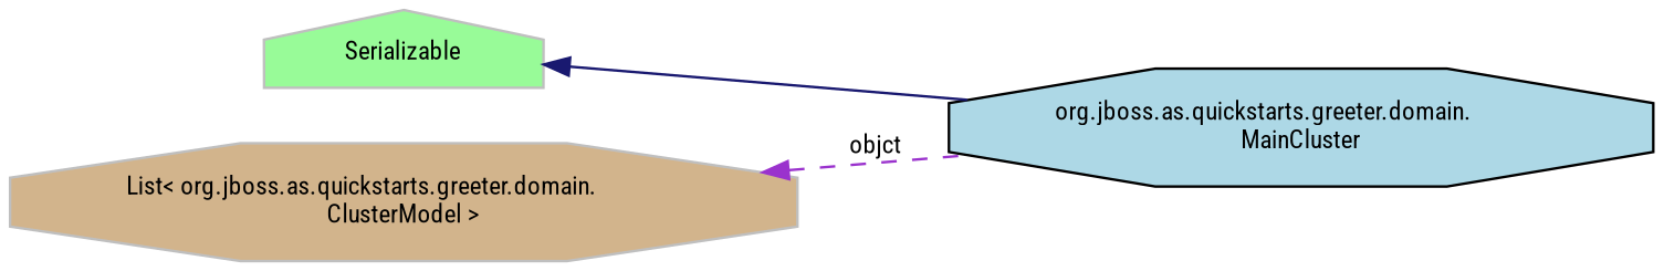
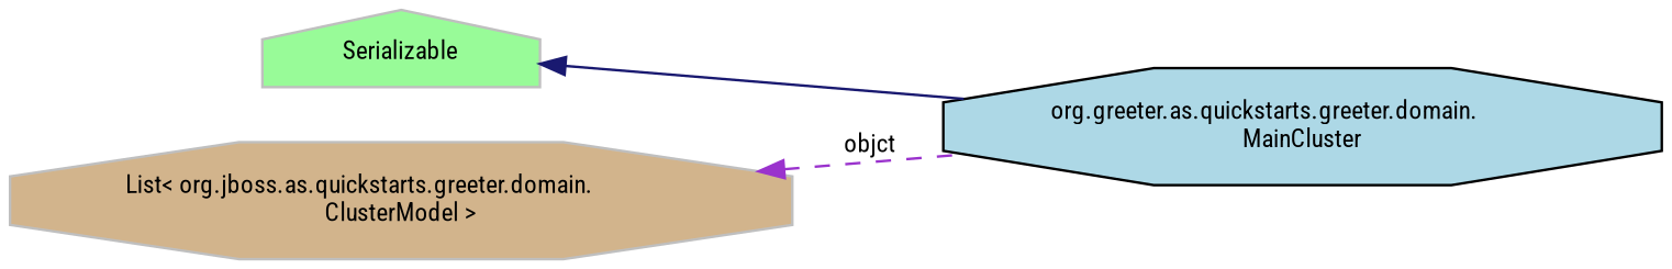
  digraph {
    rankdir=LR
    fontname="Roboto Condensed"
    node [color=grey75 fontname="Roboto Condensed" fontsize=10 shape=octagon style=filled]
    edge [dir=back fontname="Roboto Condensed" fontsize=10 labelfontname=Helvetica labelfontsize=10]
-   n1 [color=black fillcolor=lightblue fontcolor=black height=0.2 label="org.jboss.as.quickstarts.greeter.domain.\lMainCluster" width=0.4]
+   n1 [color=black fillcolor=lightblue fontcolor=black height=0.2 label="org.greeter.as.quickstarts.greeter.domain.\lMainCluster" width=0.4]
    n2 [fillcolor=palegreen height=0.2 label=Serializable shape=house width=0.4]
    n3 [fillcolor=tan height=0.2 label="List\< org.jboss.as.quickstarts.greeter.domain.\lClusterModel \>" width=0.4]
    n2 -> n1 [color=midnightblue style=solid]
    n3 -> n1 [color=darkorchid3 label=" objct" style=dashed]
  }
